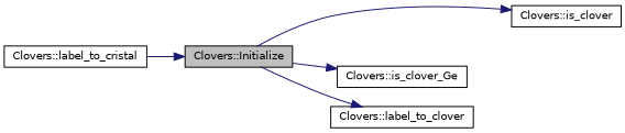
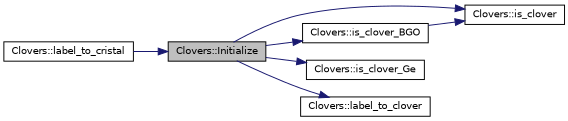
  digraph {
    rankdir=LR
    node [color=black fillcolor=white fontname=Helvetica fontsize=10 shape=record style=filled]
    edge [color=midnightblue fontname=Helvetica fontsize=10 labelfontname=Helvetica labelfontsize=10 style=solid]
    n1 [fillcolor=grey75 fontcolor=black height=0.2 label="Clovers::Initialize" width=0.4]
    n2 [height=0.2 label="Clovers::is_clover" width=0.4]
+   n3 [height=0.2 label="Clovers::is_clover_BGO" width=0.4]
    n4 [height=0.2 label="Clovers::is_clover_Ge" width=0.4]
    n5 [height=0.2 label="Clovers::label_to_clover" width=0.4]
    n6 [height=0.2 label="Clovers::label_to_cristal" width=0.4]
    n1 -> n2
+   n1 -> n3
    n1 -> n4
    n1 -> n5
+   n3 -> n2
    n6 -> n1
  }
